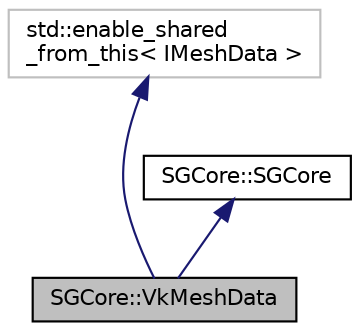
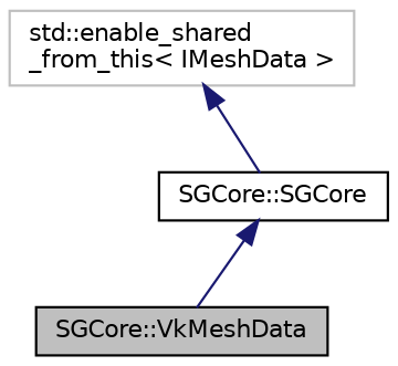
  digraph {
    node [color=black fillcolor=white fontname=Helvetica fontsize=10 shape=record style=filled]
    edge [color=midnightblue dir=back fontname=Helvetica fontsize=10 labelfontname=Helvetica labelfontsize=10 style=solid]
    n1 [fillcolor=grey75 fontcolor=black height=0.2 label="SGCore::VkMeshData" width=0.4]
    n2 [height=0.2 label="SGCore::SGCore" width=0.4]
    n3 [color=grey75 height=0.2 label="std::enable_shared\l_from_this\< IMeshData \>" width=0.4]
    n2 -> n1
-   n3 -> n1
+   n3 -> n2
  }
